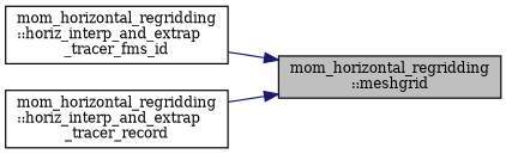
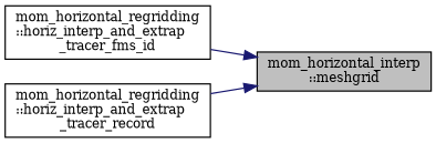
  digraph {
    rankdir=RL
    fontname="DejaVu Serif"
    node [color=black fillcolor=white fontname="DejaVu Serif" fontsize=10 shape=record style=filled]
    edge [color=midnightblue dir=back fontname="DejaVu Serif" fontsize=10 labelfontname=Helvetica labelfontsize=10 style=solid]
-   n1 [fillcolor=grey75 fontcolor=black height=0.2 label="mom_horizontal_regridding\l::meshgrid" width=0.4]
+   n1 [fillcolor=grey75 fontcolor=black height=0.2 label="mom_horizontal_interp\l::meshgrid" width=0.4]
    n2 [height=0.2 label="mom_horizontal_regridding\l::horiz_interp_and_extrap\l_tracer_fms_id" width=0.4]
    n3 [height=0.2 label="mom_horizontal_regridding\l::horiz_interp_and_extrap\l_tracer_record" width=0.4]
    n1 -> n2
    n1 -> n3
  }
